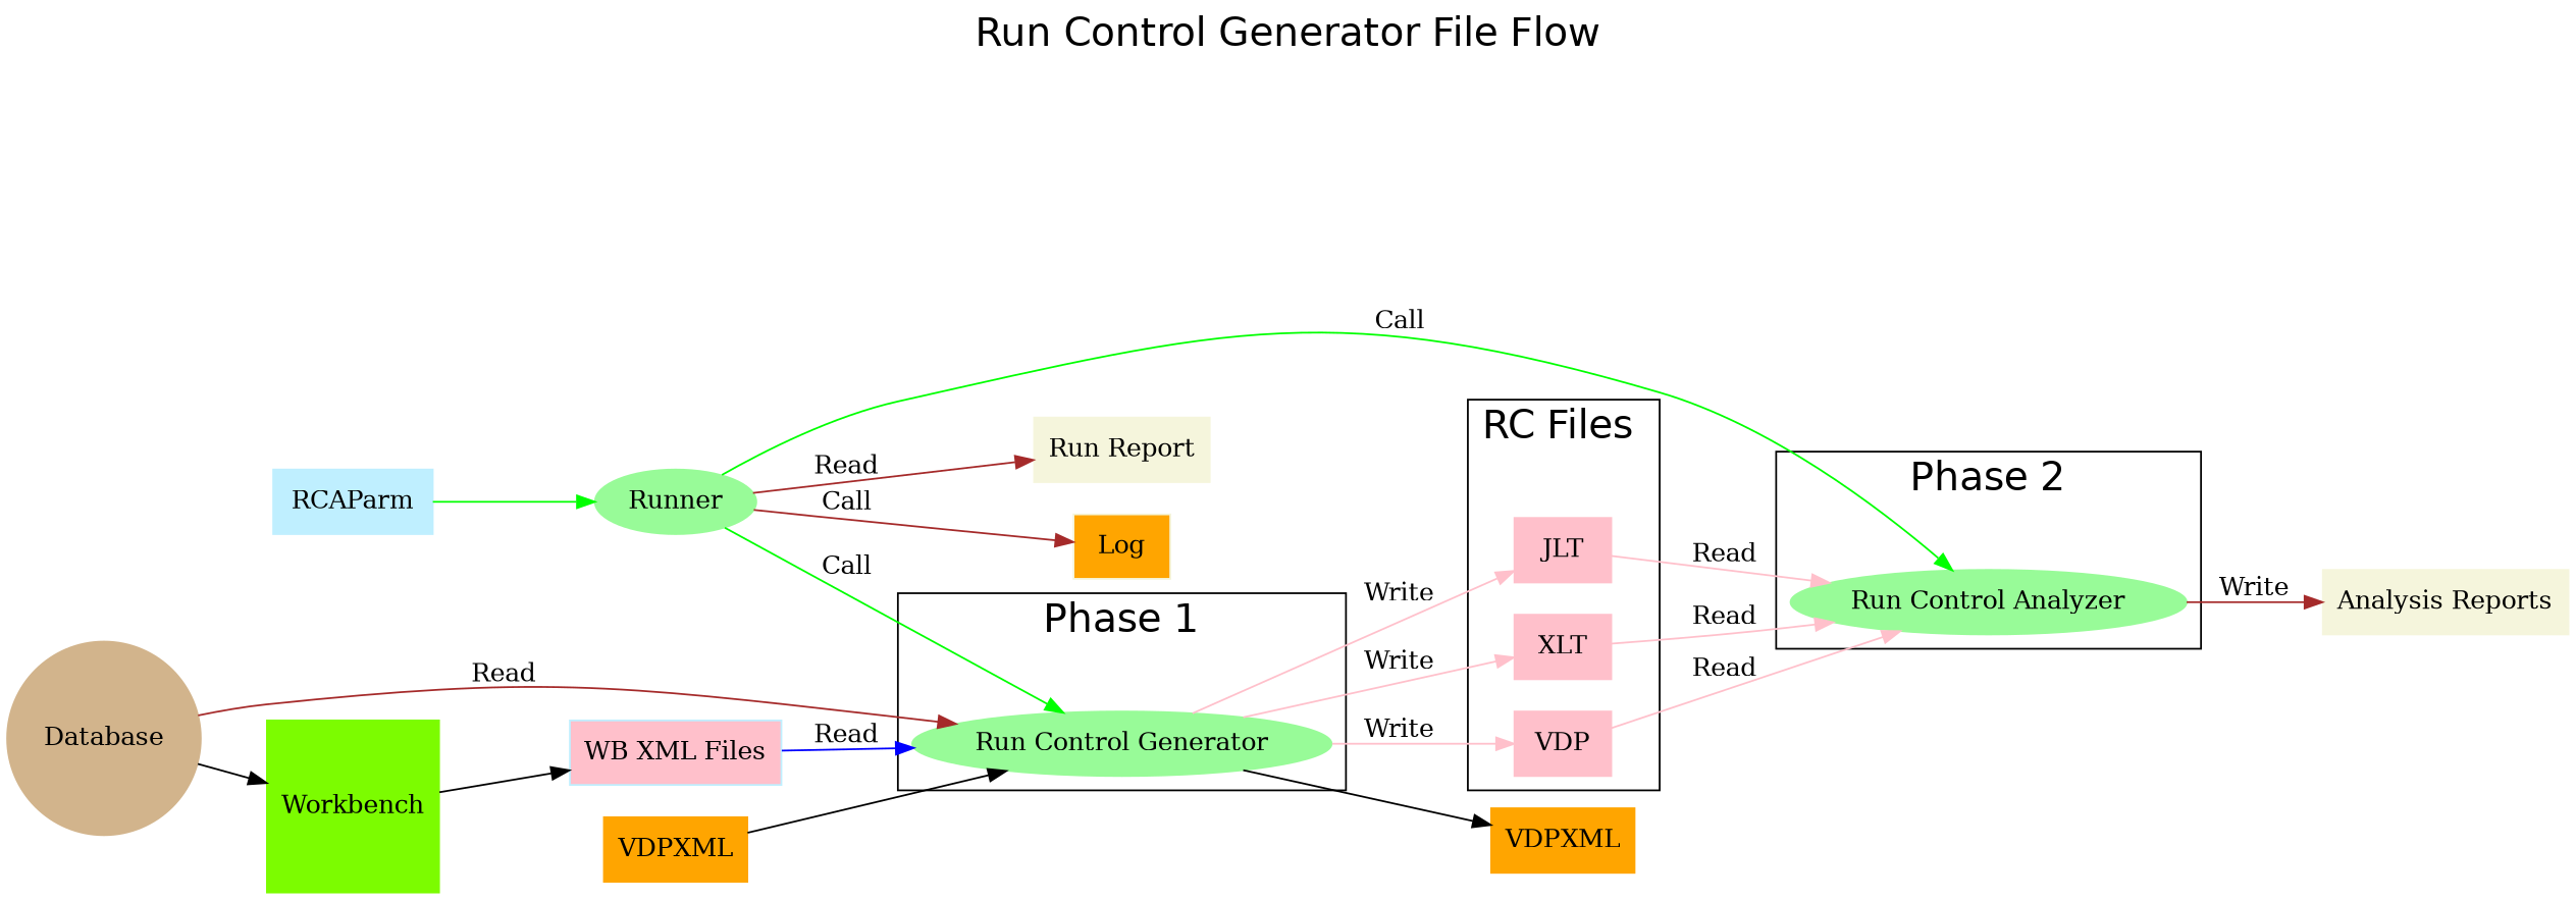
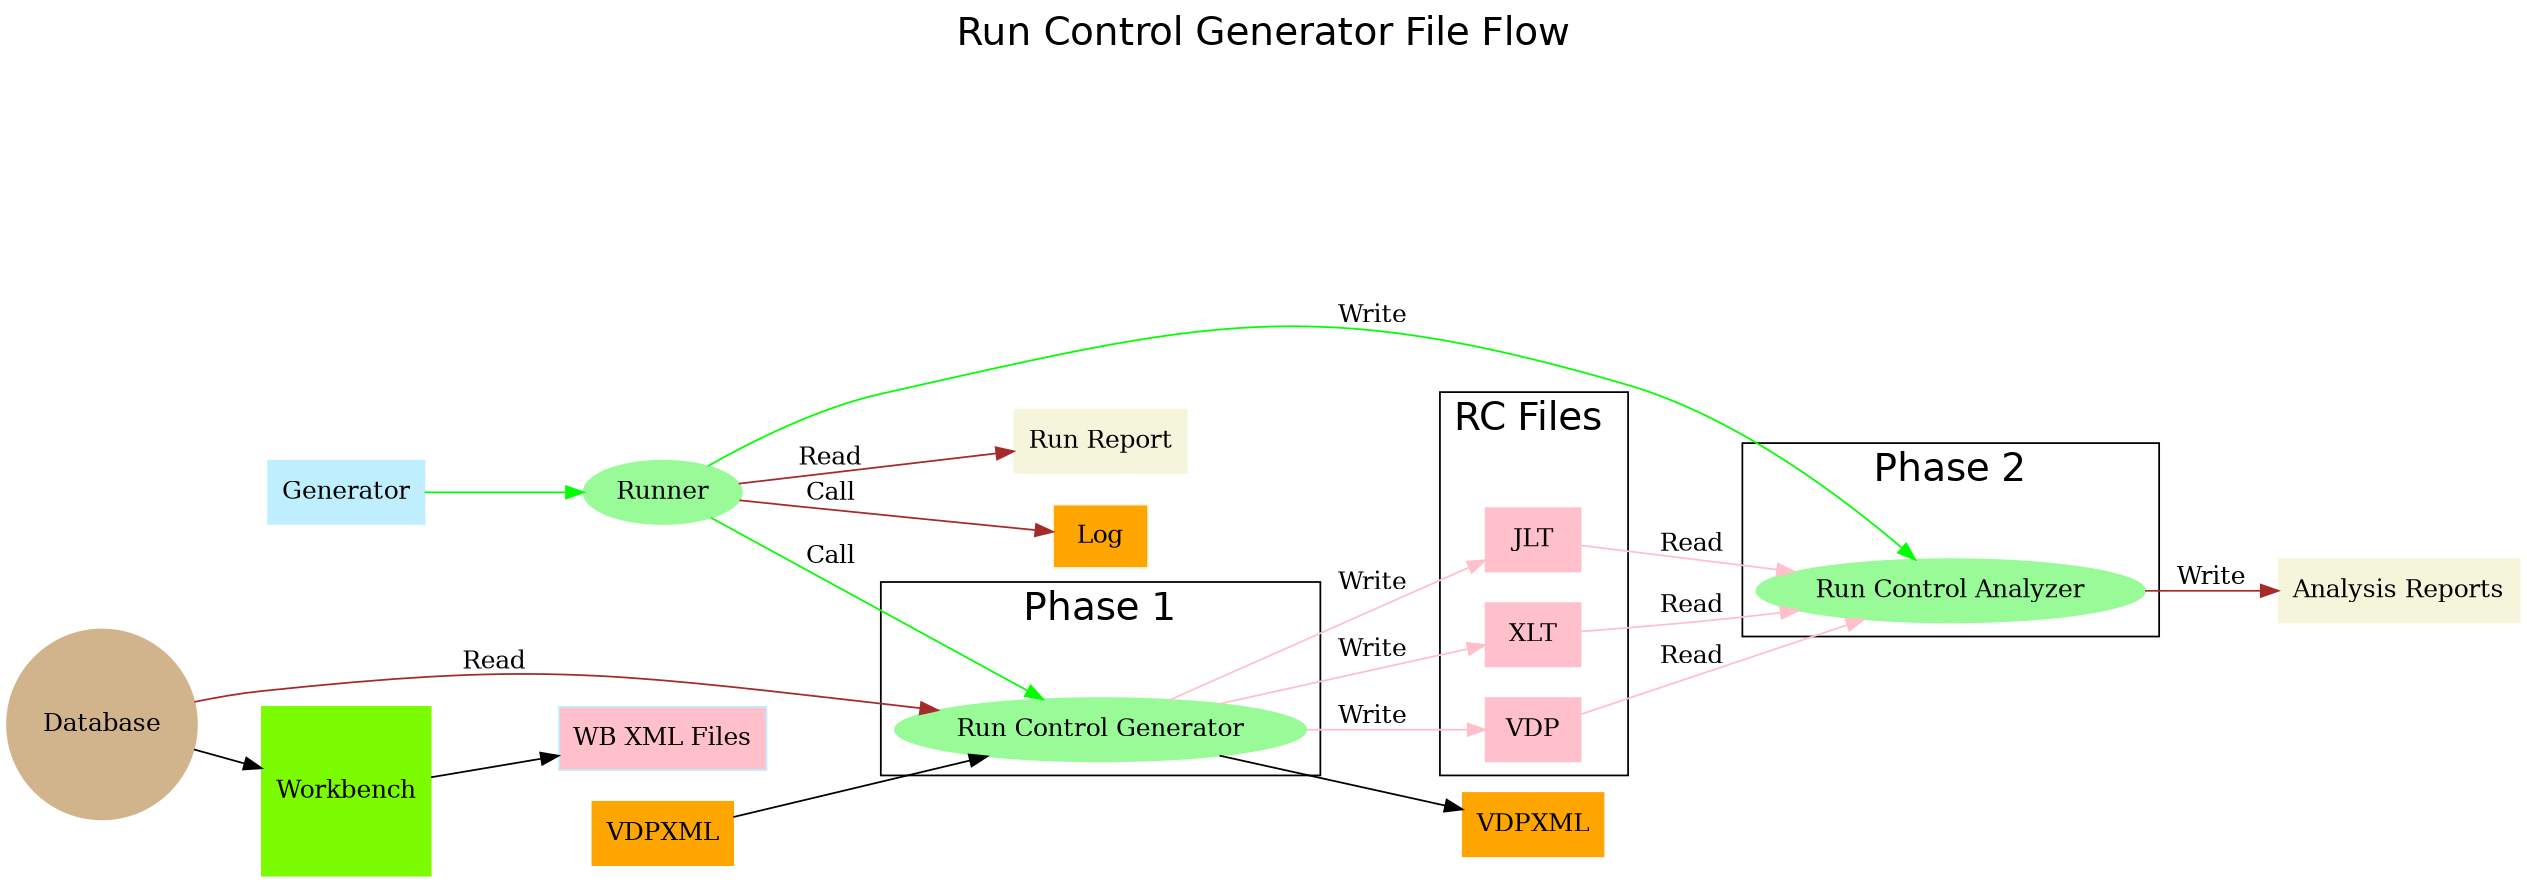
  digraph {
    fontname=Helvetica
    fontsize=22
    label="Run Control Generator File Flow\n\n\n"
    labeljust=center
    labelloc=t
    rankdir=LR
    node [color=PaleGreen shape=rect style=filled]
    edge [color=pink]
    n1 [label="Run Control Generator" shape=oval]
    n2 [color=pink label=JLT]
    n3 [color=pink label=XLT]
    n4 [color=pink label=VDP]
    n5 [label="Run Control Analyzer" shape=oval]
    n6 [color=orange label=VDPXML]
    n7 [color=beige label="Analysis Reports"]
    n8 [color=lawngreen label=Workbench shape=square]
    n9 [color=lightblue1 fillcolor=pink label="WB XML Files"]
    n10 [color=tan label=Database shape=circle]
    n11 [label=Runner shape=oval]
    n12 [color=beige label="Run Report"]
    n13 [color=beige fillcolor=orange label=Log]
    n14 [color=orange label=VDPXML]
-   n15 [color=lightblue1 label=RCAParm]
+   n15 [color=lightblue1 label=Generator]
    subgraph cluster_1 {
      label="Phase 1\n\n"
      n1
    }
    subgraph cluster_2 {
      label="RC Files \n\n"
      n2
      n3
      n4
    }
    subgraph cluster_3 {
      label="Phase 2\n\n"
      n5
    }
    n1 -> n2 [label=Write]
    n1 -> n3 [label=Write]
    n1 -> n4 [label=Write]
    n1 -> n6 [color=""]
    n2 -> n5 [label=Read]
    n3 -> n5 [label=Read]
    n4 -> n5 [label=Read]
    n5 -> n7 [color=brown label=Write]
    n8 -> n9 [color=""]
-   n9 -> n1 [color=blue label=Read]
    n10 -> n1 [color=brown label=Read]
    n10 -> n8 [color=""]
    n11 -> n1 [color=green label=Call]
-   n11 -> n5 [color=green label=Call]
+   n11 -> n5 [color=green label=Write]
    n11 -> n12 [color=brown label=Read]
    n11 -> n13 [color=brown label=Call]
    n14 -> n1 [color=""]
    n15 -> n11 [color=green]
  }
